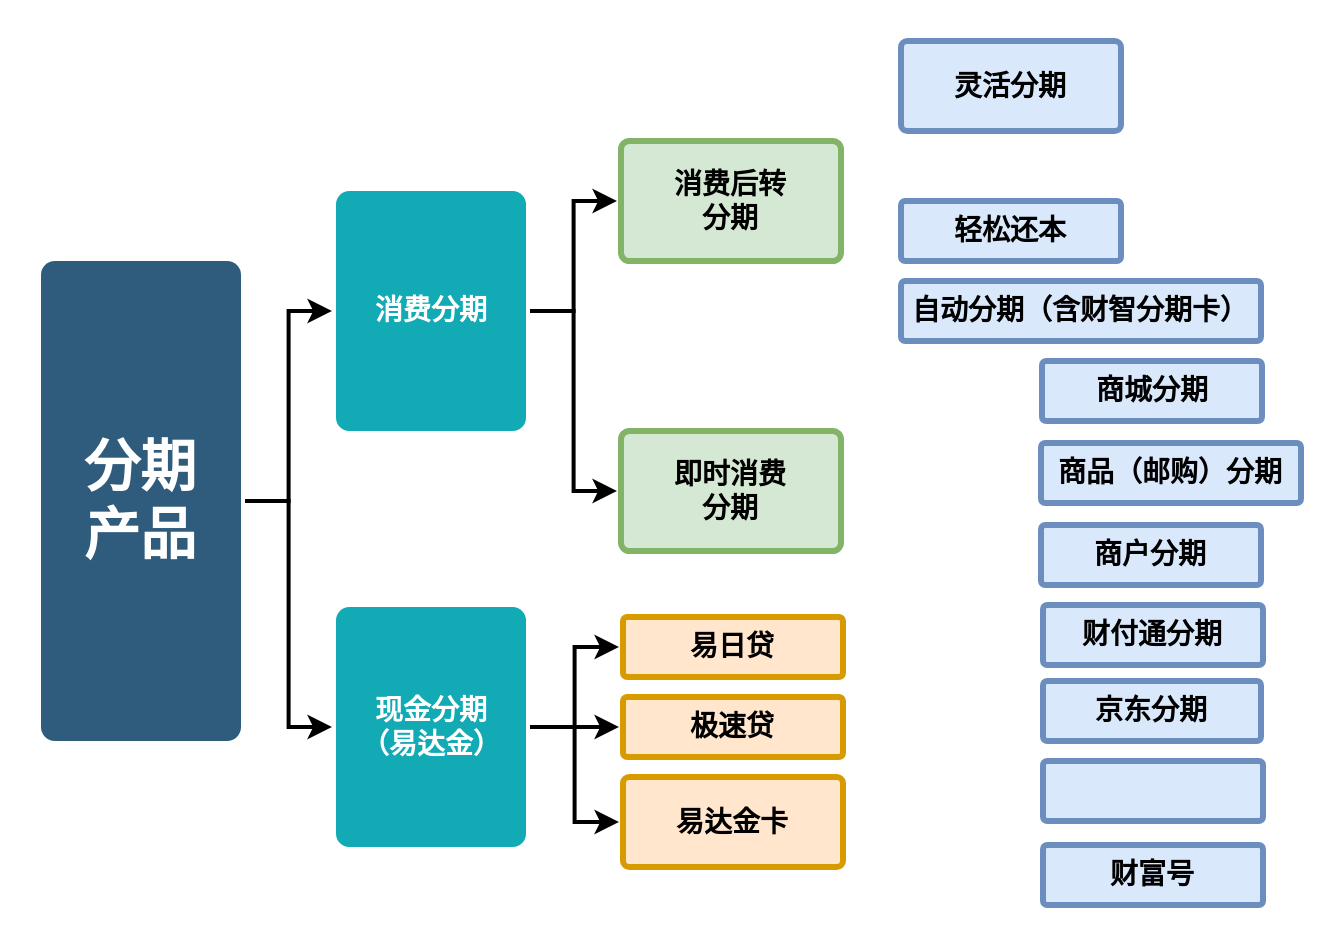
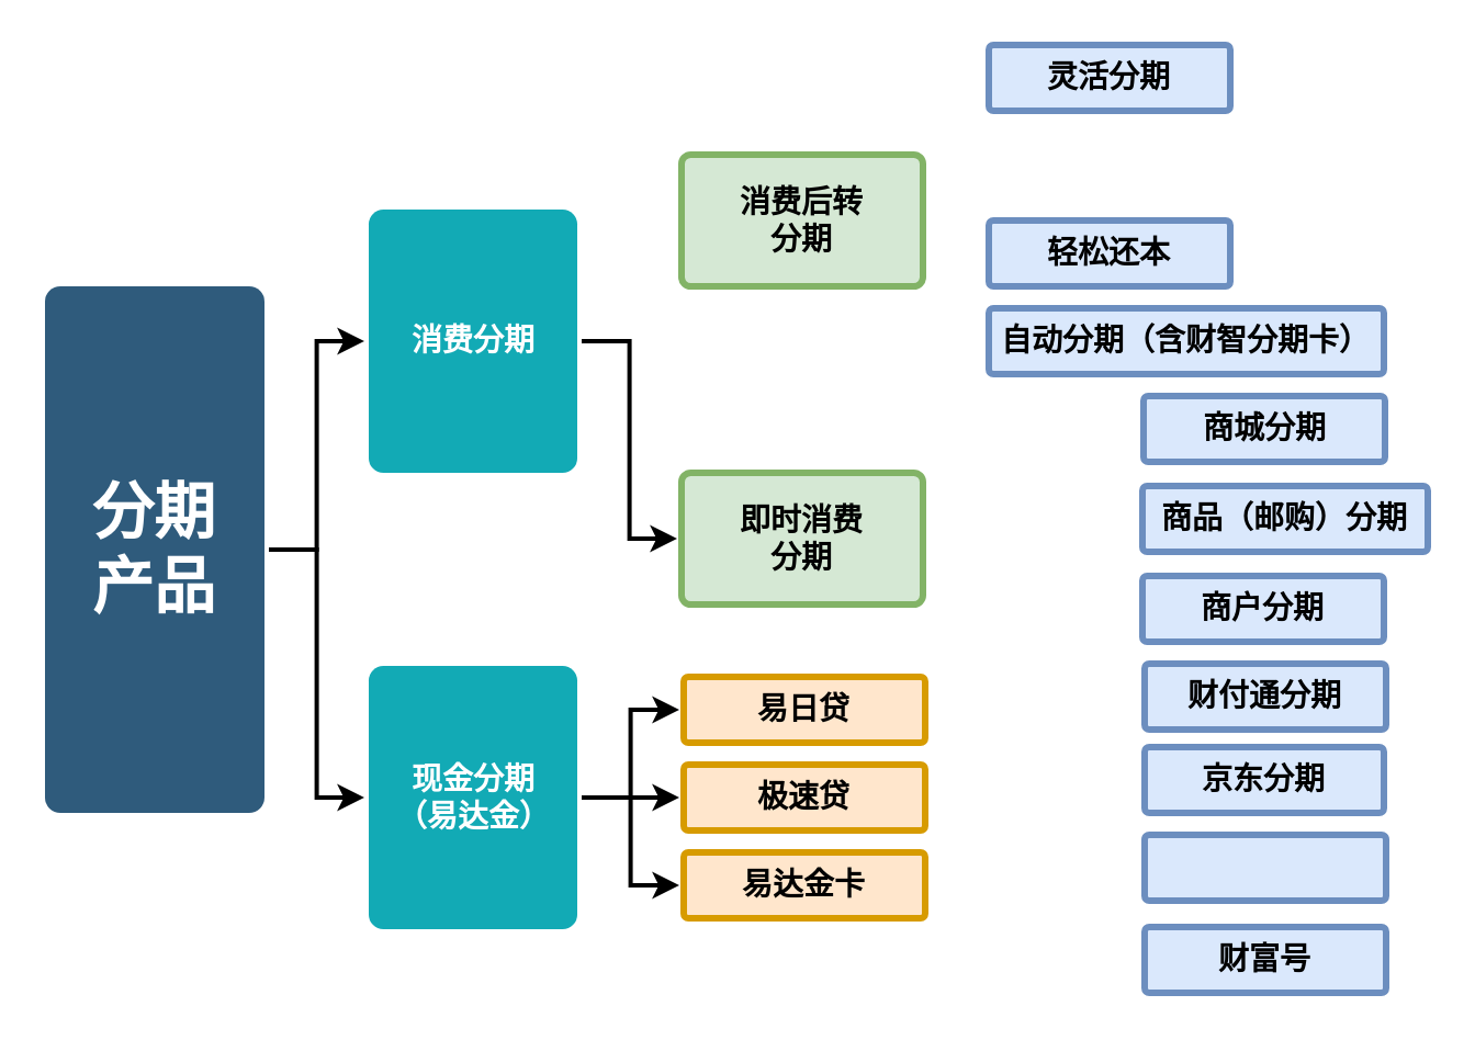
  <mxCell id="0" />
  <mxCell id="1" parent="0" />
  <mxCell id="2" style="edgeStyle=orthogonalEdgeStyle;rounded=0;orthogonalLoop=1;jettySize=auto;html=1;exitX=1;exitY=0.5;exitDx=0;exitDy=0;entryX=0;entryY=0.5;entryDx=0;entryDy=0;strokeWidth=2;" edge="1" parent="1" source="4" target="7"><mxGeometry relative="1" as="geometry" /></mxCell>
  <mxCell id="3" style="edgeStyle=orthogonalEdgeStyle;rounded=0;orthogonalLoop=1;jettySize=auto;html=1;exitX=1;exitY=0.5;exitDx=0;exitDy=0;entryX=0;entryY=0.5;entryDx=0;entryDy=0;strokeWidth=2;" edge="1" parent="1" source="4" target="11"><mxGeometry relative="1" as="geometry" /></mxCell>
  <mxCell id="4" value="&lt;font style=&quot;font-size: 28px&quot;&gt;分期&lt;br&gt;产品&lt;/font&gt;" style="rounded=1;whiteSpace=wrap;html=1;shadow=0;labelBackgroundColor=none;strokeColor=none;strokeWidth=3;fillColor=#2F5B7C;fontFamily=Helvetica;fontSize=16;fontColor=#FFFFFF;align=center;fontStyle=1;spacing=5;arcSize=7;perimeterSpacing=2;" parent="1" vertex="1"><mxGeometry x="20" y="130" width="100" height="240" as="geometry" /></mxCell>
- <mxCell id="5" style="edgeStyle=orthogonalEdgeStyle;rounded=0;orthogonalLoop=1;jettySize=auto;html=1;exitX=1;exitY=0.5;exitDx=0;exitDy=0;entryX=0;entryY=0.5;entryDx=0;entryDy=0;strokeWidth=2;" edge="1" parent="1" source="7" target="15"><mxGeometry relative="1" as="geometry" /></mxCell>
  <mxCell id="6" style="edgeStyle=orthogonalEdgeStyle;rounded=0;orthogonalLoop=1;jettySize=auto;html=1;exitX=1;exitY=0.5;exitDx=0;exitDy=0;entryX=0;entryY=0.5;entryDx=0;entryDy=0;strokeWidth=2;" edge="1" parent="1" source="7" target="19"><mxGeometry relative="1" as="geometry" /></mxCell>
  <mxCell id="7" value="消费分期" style="rounded=1;whiteSpace=wrap;html=1;shadow=0;labelBackgroundColor=none;strokeColor=none;strokeWidth=3;fillColor=#12aab5;fontFamily=Helvetica;fontSize=14;fontColor=#FFFFFF;align=center;spacing=5;fontStyle=1;arcSize=7;perimeterSpacing=2;" parent="1" vertex="1"><mxGeometry x="167.5" y="95" width="95" height="120" as="geometry" /></mxCell>
  <mxCell id="8" style="edgeStyle=orthogonalEdgeStyle;rounded=0;orthogonalLoop=1;jettySize=auto;html=1;exitX=1;exitY=0.5;exitDx=0;exitDy=0;strokeWidth=2;" edge="1" parent="1" source="11" target="13"><mxGeometry relative="1" as="geometry" /></mxCell>
  <mxCell id="9" style="edgeStyle=orthogonalEdgeStyle;rounded=0;orthogonalLoop=1;jettySize=auto;html=1;exitX=1;exitY=0.5;exitDx=0;exitDy=0;entryX=0;entryY=0.5;entryDx=0;entryDy=0;strokeWidth=2;" edge="1" parent="1" source="11" target="12"><mxGeometry relative="1" as="geometry" /></mxCell>
  <mxCell id="10" style="edgeStyle=orthogonalEdgeStyle;rounded=0;orthogonalLoop=1;jettySize=auto;html=1;exitX=1;exitY=0.5;exitDx=0;exitDy=0;entryX=0;entryY=0.5;entryDx=0;entryDy=0;strokeWidth=2;" edge="1" parent="1" source="11" target="14"><mxGeometry relative="1" as="geometry" /></mxCell>
  <mxCell id="11" value="现金分期&lt;br&gt;（易达金）" style="rounded=1;whiteSpace=wrap;html=1;shadow=0;labelBackgroundColor=none;strokeColor=none;strokeWidth=3;fillColor=#12aab5;fontFamily=Helvetica;fontSize=14;fontColor=#FFFFFF;align=center;spacing=5;fontStyle=1;arcSize=7;perimeterSpacing=2;" vertex="1" parent="1"><mxGeometry x="167.5" y="303" width="95" height="120" as="geometry" /></mxCell>
  <mxCell id="12" value="易日贷" style="rounded=1;whiteSpace=wrap;html=1;shadow=0;labelBackgroundColor=none;strokeColor=#d79b00;strokeWidth=3;fillColor=#ffe6cc;fontFamily=Helvetica;fontSize=14;align=center;spacing=5;fontStyle=1;arcSize=7;perimeterSpacing=2;" vertex="1" parent="1"><mxGeometry x="311" y="308" width="110" height="30" as="geometry" /></mxCell>
  <mxCell id="13" value="极速贷" style="rounded=1;whiteSpace=wrap;html=1;shadow=0;labelBackgroundColor=none;strokeColor=#d79b00;strokeWidth=3;fillColor=#ffe6cc;fontFamily=Helvetica;fontSize=14;align=center;spacing=5;fontStyle=1;arcSize=7;perimeterSpacing=2;" vertex="1" parent="1"><mxGeometry x="311" y="348" width="110" height="30" as="geometry" /></mxCell>
- <mxCell id="14" value="易达金卡" style="rounded=1;whiteSpace=wrap;html=1;shadow=0;labelBackgroundColor=none;strokeColor=#d79b00;strokeWidth=3;fillColor=#ffe6cc;fontFamily=Helvetica;fontSize=14;align=center;spacing=5;fontStyle=1;arcSize=7;perimeterSpacing=2;" vertex="1" parent="1"><mxGeometry x="311" y="388" width="110" height="45" as="geometry" /></mxCell>
+ <mxCell id="14" value="易达金卡" style="rounded=1;whiteSpace=wrap;html=1;shadow=0;labelBackgroundColor=none;strokeColor=#d79b00;strokeWidth=3;fillColor=#ffe6cc;fontFamily=Helvetica;fontSize=14;align=center;spacing=5;fontStyle=1;arcSize=7;perimeterSpacing=2;" vertex="1" parent="1"><mxGeometry x="311" y="388" width="110" height="30" as="geometry" /></mxCell>
  <mxCell id="15" value="消费后转&lt;br&gt;分期" style="rounded=1;whiteSpace=wrap;html=1;shadow=0;labelBackgroundColor=none;strokeColor=#82b366;strokeWidth=3;fillColor=#d5e8d4;fontFamily=Helvetica;fontSize=14;align=center;spacing=5;fontStyle=1;arcSize=7;perimeterSpacing=2;" vertex="1" parent="1"><mxGeometry x="310" y="70" width="110" height="60" as="geometry" /></mxCell>
- <mxCell id="16" value="灵活分期" style="rounded=1;whiteSpace=wrap;html=1;shadow=0;labelBackgroundColor=none;strokeColor=#6c8ebf;strokeWidth=3;fillColor=#dae8fc;fontFamily=Helvetica;fontSize=14;align=center;spacing=5;fontStyle=1;arcSize=7;perimeterSpacing=2;" vertex="1" parent="1"><mxGeometry x="450" y="20" width="110" height="45" as="geometry" /></mxCell>
+ <mxCell id="16" value="灵活分期" style="rounded=1;whiteSpace=wrap;html=1;shadow=0;labelBackgroundColor=none;strokeColor=#6c8ebf;strokeWidth=3;fillColor=#dae8fc;fontFamily=Helvetica;fontSize=14;align=center;spacing=5;fontStyle=1;arcSize=7;perimeterSpacing=2;" vertex="1" parent="1"><mxGeometry x="450" y="20" width="110" height="30" as="geometry" /></mxCell>
  <mxCell id="17" value="轻松还本" style="rounded=1;whiteSpace=wrap;html=1;shadow=0;labelBackgroundColor=none;strokeColor=#6c8ebf;strokeWidth=3;fillColor=#dae8fc;fontFamily=Helvetica;fontSize=14;align=center;spacing=5;fontStyle=1;arcSize=7;perimeterSpacing=2;" vertex="1" parent="1"><mxGeometry x="450" y="100" width="110" height="30" as="geometry" /></mxCell>
  <mxCell id="18" value="自动分期（含财智分期卡）" style="rounded=1;whiteSpace=wrap;html=1;shadow=0;labelBackgroundColor=none;strokeColor=#6c8ebf;strokeWidth=3;fillColor=#dae8fc;fontFamily=Helvetica;fontSize=14;align=center;spacing=5;fontStyle=1;arcSize=7;perimeterSpacing=2;" vertex="1" parent="1"><mxGeometry x="450" y="140" width="180" height="30" as="geometry" /></mxCell>
  <mxCell id="19" value="即时消费&lt;br&gt;分期" style="rounded=1;whiteSpace=wrap;html=1;shadow=0;labelBackgroundColor=none;strokeColor=#82b366;strokeWidth=3;fillColor=#d5e8d4;fontFamily=Helvetica;fontSize=14;align=center;spacing=5;fontStyle=1;arcSize=7;perimeterSpacing=2;" vertex="1" parent="1"><mxGeometry x="310" y="215" width="110" height="60" as="geometry" /></mxCell>
  <mxCell id="20" value="商城分期" style="rounded=1;whiteSpace=wrap;html=1;shadow=0;labelBackgroundColor=none;strokeColor=#6c8ebf;strokeWidth=3;fillColor=#dae8fc;fontFamily=Helvetica;fontSize=14;align=center;spacing=5;fontStyle=1;arcSize=7;perimeterSpacing=2;" vertex="1" parent="1"><mxGeometry x="520.5" y="180" width="110" height="30" as="geometry" /></mxCell>
  <mxCell id="21" value="商品（邮购）分期" style="rounded=1;whiteSpace=wrap;html=1;shadow=0;labelBackgroundColor=none;strokeColor=#6c8ebf;strokeWidth=3;fillColor=#dae8fc;fontFamily=Helvetica;fontSize=14;align=center;spacing=5;fontStyle=1;arcSize=7;perimeterSpacing=2;" vertex="1" parent="1"><mxGeometry x="520" y="221" width="130" height="30" as="geometry" /></mxCell>
  <mxCell id="22" value="商户分期" style="rounded=1;whiteSpace=wrap;html=1;shadow=0;labelBackgroundColor=none;strokeColor=#6c8ebf;strokeWidth=3;fillColor=#dae8fc;fontFamily=Helvetica;fontSize=14;align=center;spacing=5;fontStyle=1;arcSize=7;perimeterSpacing=2;" vertex="1" parent="1"><mxGeometry x="520" y="262" width="110" height="30" as="geometry" /></mxCell>
  <mxCell id="23" value="" style="rounded=1;whiteSpace=wrap;html=1;shadow=0;labelBackgroundColor=none;strokeColor=#6c8ebf;strokeWidth=3;fillColor=#dae8fc;fontFamily=Helvetica;fontSize=14;align=center;spacing=5;fontStyle=1;arcSize=7;perimeterSpacing=2;" vertex="1" parent="1"><mxGeometry x="521" y="380" width="110" height="30" as="geometry" /></mxCell>
  <mxCell id="24" value="财付通分期" style="rounded=1;whiteSpace=wrap;html=1;shadow=0;labelBackgroundColor=none;strokeColor=#6c8ebf;strokeWidth=3;fillColor=#dae8fc;fontFamily=Helvetica;fontSize=14;align=center;spacing=5;fontStyle=1;arcSize=7;perimeterSpacing=2;" vertex="1" parent="1"><mxGeometry x="521" y="302" width="110" height="30" as="geometry" /></mxCell>
  <mxCell id="25" value="京东分期" style="rounded=1;whiteSpace=wrap;html=1;shadow=0;labelBackgroundColor=none;strokeColor=#6c8ebf;strokeWidth=3;fillColor=#dae8fc;fontFamily=Helvetica;fontSize=14;align=center;spacing=5;fontStyle=1;arcSize=7;perimeterSpacing=2;" vertex="1" parent="1"><mxGeometry x="521" y="340" width="109" height="30" as="geometry" /></mxCell>
  <mxCell id="26" value="财富号" style="rounded=1;whiteSpace=wrap;html=1;shadow=0;labelBackgroundColor=none;strokeColor=#6c8ebf;strokeWidth=3;fillColor=#dae8fc;fontFamily=Helvetica;fontSize=14;align=center;spacing=5;fontStyle=1;arcSize=7;perimeterSpacing=2;" vertex="1" parent="1"><mxGeometry x="521" y="422" width="110" height="30" as="geometry" /></mxCell>
